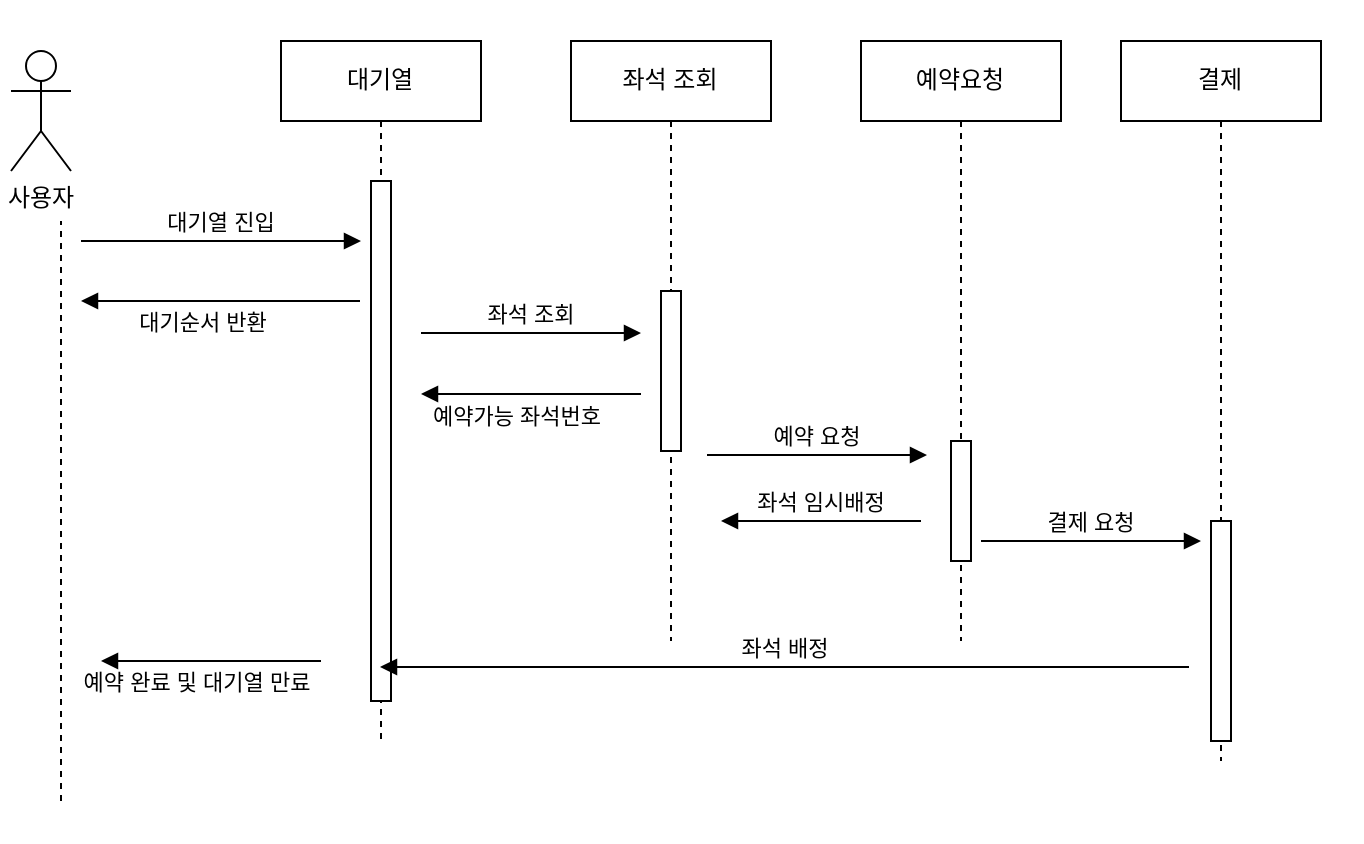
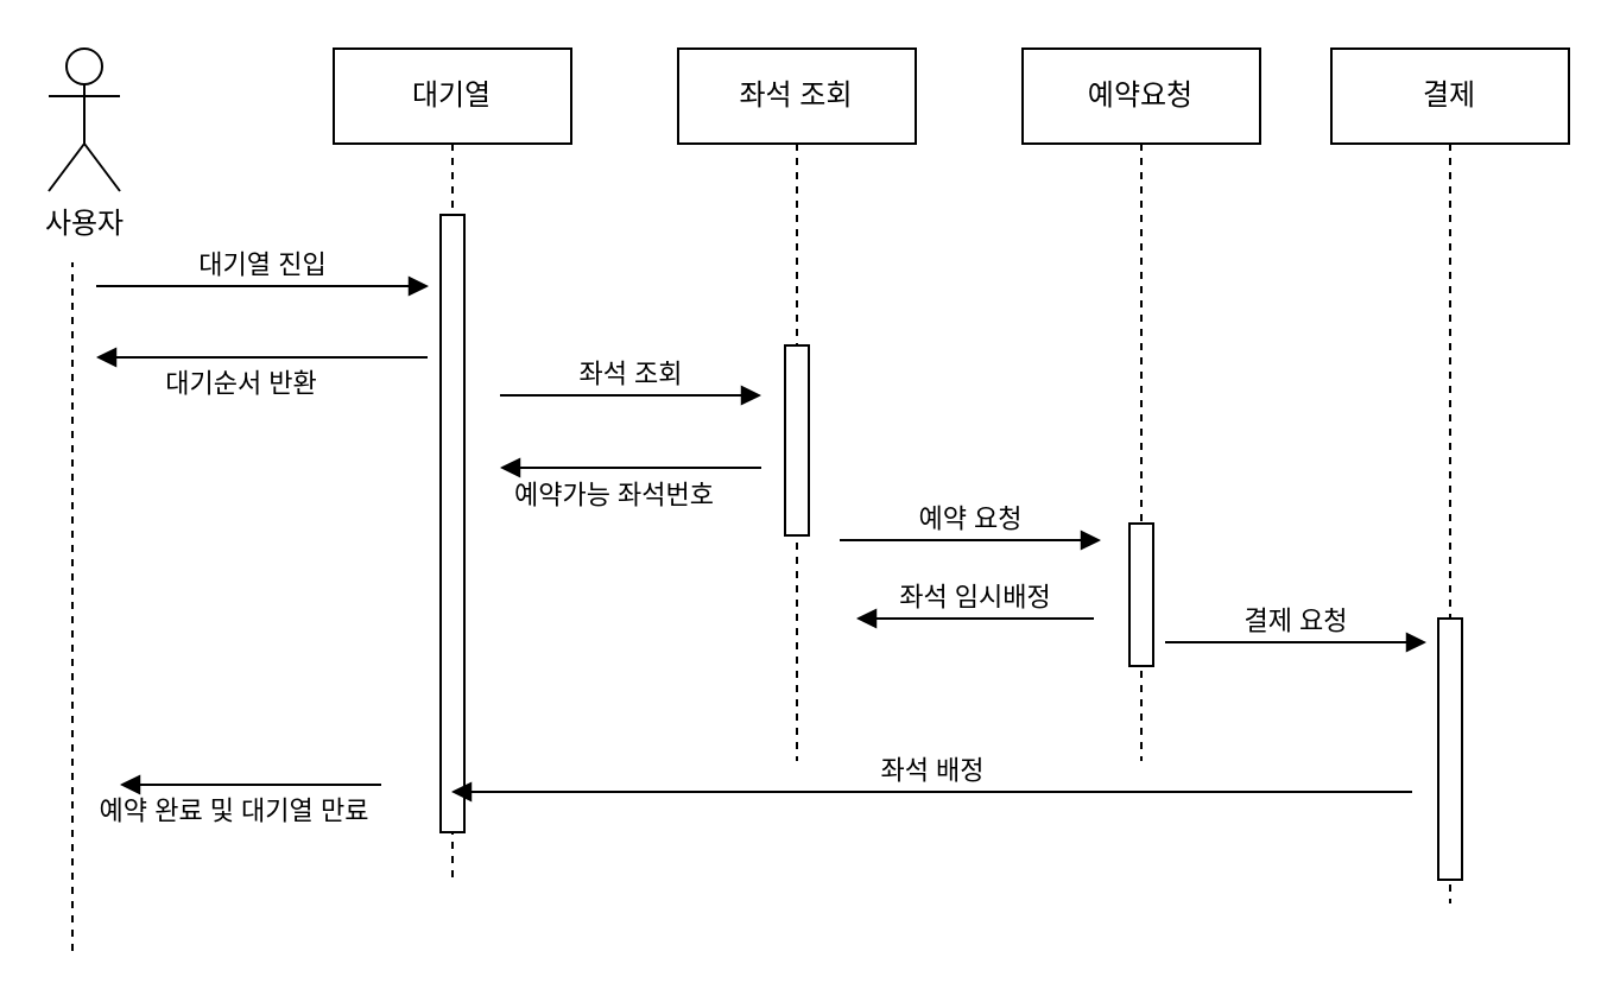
  <mxCell id="0" />
  <mxCell id="1" parent="0" />
  <mxCell id="2" value="대기열" style="shape=umlLifeline;perimeter=lifelinePerimeter;whiteSpace=wrap;html=1;container=0;dropTarget=0;collapsible=0;recursiveResize=0;outlineConnect=0;portConstraint=eastwest;newEdgeStyle={&quot;edgeStyle&quot;:&quot;elbowEdgeStyle&quot;,&quot;elbow&quot;:&quot;vertical&quot;,&quot;curved&quot;:0,&quot;rounded&quot;:0};" parent="1" vertex="1"><mxGeometry x="140" y="20" width="100" height="350" as="geometry" /></mxCell>
  <mxCell id="3" value="" style="html=1;points=[];perimeter=orthogonalPerimeter;outlineConnect=0;targetShapes=umlLifeline;portConstraint=eastwest;newEdgeStyle={&quot;edgeStyle&quot;:&quot;elbowEdgeStyle&quot;,&quot;elbow&quot;:&quot;vertical&quot;,&quot;curved&quot;:0,&quot;rounded&quot;:0};" parent="2" vertex="1"><mxGeometry x="45" y="70" width="10" height="260" as="geometry" /></mxCell>
- <mxCell id="4" value="사용자" style="shape=umlActor;verticalLabelPosition=bottom;verticalAlign=top;html=1;outlineConnect=0;" vertex="1" parent="1"><mxGeometry x="5" y="25" width="30" height="60" as="geometry" /></mxCell>
+ <mxCell id="4" value="사용자" style="shape=umlActor;verticalLabelPosition=bottom;verticalAlign=top;html=1;outlineConnect=0;" vertex="1" parent="1"><mxGeometry x="20" y="20" width="30" height="60" as="geometry" /></mxCell>
  <mxCell id="5" value="" style="endArrow=none;dashed=1;html=1;rounded=0;" edge="1" parent="1"><mxGeometry width="50" height="50" relative="1" as="geometry"><mxPoint x="30" y="400" as="sourcePoint" /><mxPoint x="30" y="110" as="targetPoint" /></mxGeometry></mxCell>
  <mxCell id="6" value="대기열 진입" style="html=1;verticalAlign=bottom;endArrow=block;edgeStyle=elbowEdgeStyle;elbow=vertical;curved=0;rounded=0;" edge="1" parent="1"><mxGeometry relative="1" as="geometry"><mxPoint x="40" y="120" as="sourcePoint" /><Array as="points"><mxPoint x="125" y="120" /></Array><mxPoint x="180" y="120" as="targetPoint" /><mxPoint as="offset" /></mxGeometry></mxCell>
  <mxCell id="7" value="좌석 조회" style="shape=umlLifeline;perimeter=lifelinePerimeter;whiteSpace=wrap;html=1;container=0;dropTarget=0;collapsible=0;recursiveResize=0;outlineConnect=0;portConstraint=eastwest;newEdgeStyle={&quot;edgeStyle&quot;:&quot;elbowEdgeStyle&quot;,&quot;elbow&quot;:&quot;vertical&quot;,&quot;curved&quot;:0,&quot;rounded&quot;:0};" vertex="1" parent="1"><mxGeometry x="285" y="20" width="100" height="300" as="geometry" /></mxCell>
  <mxCell id="8" value="" style="html=1;points=[];perimeter=orthogonalPerimeter;outlineConnect=0;targetShapes=umlLifeline;portConstraint=eastwest;newEdgeStyle={&quot;edgeStyle&quot;:&quot;elbowEdgeStyle&quot;,&quot;elbow&quot;:&quot;vertical&quot;,&quot;curved&quot;:0,&quot;rounded&quot;:0};" vertex="1" parent="7"><mxGeometry x="45" y="125" width="10" height="80" as="geometry" /></mxCell>
  <mxCell id="9" value="예약요청" style="shape=umlLifeline;perimeter=lifelinePerimeter;whiteSpace=wrap;html=1;container=0;dropTarget=0;collapsible=0;recursiveResize=0;outlineConnect=0;portConstraint=eastwest;newEdgeStyle={&quot;edgeStyle&quot;:&quot;elbowEdgeStyle&quot;,&quot;elbow&quot;:&quot;vertical&quot;,&quot;curved&quot;:0,&quot;rounded&quot;:0};" vertex="1" parent="1"><mxGeometry x="430" y="20" width="100" height="300" as="geometry" /></mxCell>
  <mxCell id="10" value="" style="html=1;points=[];perimeter=orthogonalPerimeter;outlineConnect=0;targetShapes=umlLifeline;portConstraint=eastwest;newEdgeStyle={&quot;edgeStyle&quot;:&quot;elbowEdgeStyle&quot;,&quot;elbow&quot;:&quot;vertical&quot;,&quot;curved&quot;:0,&quot;rounded&quot;:0};" vertex="1" parent="9"><mxGeometry x="45" y="200" width="10" height="60" as="geometry" /></mxCell>
  <mxCell id="11" value="결제" style="shape=umlLifeline;perimeter=lifelinePerimeter;whiteSpace=wrap;html=1;container=0;dropTarget=0;collapsible=0;recursiveResize=0;outlineConnect=0;portConstraint=eastwest;newEdgeStyle={&quot;edgeStyle&quot;:&quot;elbowEdgeStyle&quot;,&quot;elbow&quot;:&quot;vertical&quot;,&quot;curved&quot;:0,&quot;rounded&quot;:0};" vertex="1" parent="1"><mxGeometry x="560" y="20" width="100" height="360" as="geometry" /></mxCell>
  <mxCell id="12" value="" style="html=1;points=[];perimeter=orthogonalPerimeter;outlineConnect=0;targetShapes=umlLifeline;portConstraint=eastwest;newEdgeStyle={&quot;edgeStyle&quot;:&quot;elbowEdgeStyle&quot;,&quot;elbow&quot;:&quot;vertical&quot;,&quot;curved&quot;:0,&quot;rounded&quot;:0};" vertex="1" parent="11"><mxGeometry x="45" y="240" width="10" height="110" as="geometry" /></mxCell>
  <mxCell id="13" value="대기순서 반환" style="html=1;verticalAlign=bottom;endArrow=block;edgeStyle=elbowEdgeStyle;elbow=vertical;curved=0;rounded=0;" edge="1" parent="1"><mxGeometry x="0.14" y="20" relative="1" as="geometry"><mxPoint x="179.5" y="150" as="sourcePoint" /><Array as="points"><mxPoint x="115" y="150" /></Array><mxPoint x="40" y="150" as="targetPoint" /><mxPoint x="1" as="offset" /></mxGeometry></mxCell>
  <mxCell id="14" value="좌석 조회" style="html=1;verticalAlign=bottom;endArrow=block;edgeStyle=elbowEdgeStyle;elbow=vertical;curved=0;rounded=0;" edge="1" parent="1"><mxGeometry relative="1" as="geometry"><mxPoint x="210" y="166" as="sourcePoint" /><Array as="points"><mxPoint x="280" y="166" /></Array><mxPoint x="320" y="166" as="targetPoint" /><mxPoint as="offset" /></mxGeometry></mxCell>
  <mxCell id="15" value="예약가능 좌석번호" style="html=1;verticalAlign=bottom;endArrow=block;edgeStyle=elbowEdgeStyle;elbow=vertical;curved=0;rounded=0;" edge="1" parent="1"><mxGeometry x="0.127" y="20" relative="1" as="geometry"><mxPoint x="320" y="196.5" as="sourcePoint" /><Array as="points"><mxPoint x="285" y="196.5" /></Array><mxPoint x="210" y="196.5" as="targetPoint" /><mxPoint as="offset" /></mxGeometry></mxCell>
  <mxCell id="16" value="예약 요청" style="html=1;verticalAlign=bottom;endArrow=block;edgeStyle=elbowEdgeStyle;elbow=vertical;curved=0;rounded=0;" edge="1" parent="1"><mxGeometry relative="1" as="geometry"><mxPoint x="353" y="227" as="sourcePoint" /><Array as="points"><mxPoint x="423" y="227" /></Array><mxPoint x="463" y="227" as="targetPoint" /><mxPoint as="offset" /></mxGeometry></mxCell>
  <mxCell id="17" value="좌석 임시배정" style="html=1;verticalAlign=bottom;endArrow=block;edgeStyle=elbowEdgeStyle;elbow=vertical;curved=0;rounded=0;" edge="1" parent="1"><mxGeometry relative="1" as="geometry"><mxPoint x="460" y="260" as="sourcePoint" /><Array as="points"><mxPoint x="458.5" y="260" /></Array><mxPoint x="360" y="260" as="targetPoint" /><mxPoint as="offset" /></mxGeometry></mxCell>
  <mxCell id="18" value="결제 요청" style="html=1;verticalAlign=bottom;endArrow=block;edgeStyle=elbowEdgeStyle;elbow=vertical;curved=0;rounded=0;" edge="1" parent="1"><mxGeometry relative="1" as="geometry"><mxPoint x="490" y="270" as="sourcePoint" /><Array as="points"><mxPoint x="560" y="270" /></Array><mxPoint x="600" y="270" as="targetPoint" /><mxPoint as="offset" /></mxGeometry></mxCell>
  <mxCell id="19" value="좌석 배정" style="html=1;verticalAlign=bottom;endArrow=block;edgeStyle=elbowEdgeStyle;elbow=vertical;curved=0;rounded=0;" edge="1" parent="1" target="2"><mxGeometry relative="1" as="geometry"><mxPoint x="594" y="333" as="sourcePoint" /><Array as="points"><mxPoint x="592.5" y="333" /></Array><mxPoint x="494" y="333" as="targetPoint" /><mxPoint as="offset" /></mxGeometry></mxCell>
  <mxCell id="20" value="예약 완료 및 대기열 만료" style="html=1;verticalAlign=bottom;endArrow=block;edgeStyle=elbowEdgeStyle;elbow=vertical;curved=0;rounded=0;" edge="1" parent="1"><mxGeometry x="0.127" y="20" relative="1" as="geometry"><mxPoint x="160" y="330" as="sourcePoint" /><Array as="points"><mxPoint x="125" y="330" /></Array><mxPoint x="50" y="330" as="targetPoint" /><mxPoint as="offset" /></mxGeometry></mxCell>
